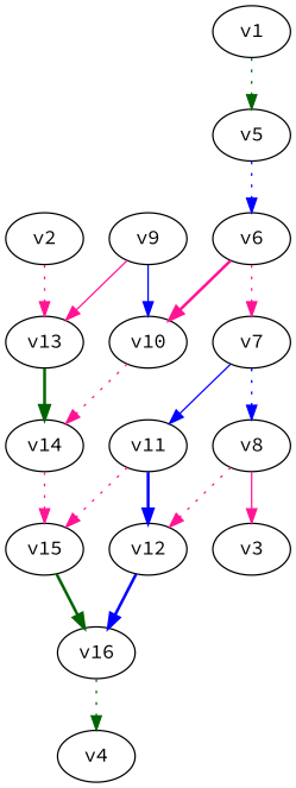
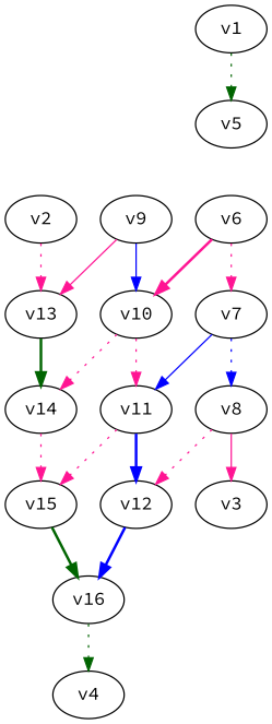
  digraph {
    fontname="Source Code Pro"
    multiplicity_factor=1
    overall_factor=1
    node [fontname="Source Code Pro" int_id=V_3_SCALAR_000]
    edge [color=deeppink fontname="Source Code Pro" pdg=1000 style=dotted]
    v5
    v6
    v1 [int_id=""]
    v13
    v14
    v2 [int_id=""]
    v7
    v10 [int_id=V_4_SCALAR_0000]
    v9
    v8
    v11 [int_id=V_4_SCALAR_0000]
    v3 [int_id=""]
    v12
    v15
    v16
    v4 [int_id=""]
-   v5 -> v6 [color=blue]
    v6 -> v7
    v6 -> v10 [lmb_index=2 style=bold]
    v1 -> v5 [color=darkgreen mom=p1]
    v13 -> v14 [color=darkgreen style=bold]
    v14 -> v15
    v2 -> v13 [mom=p2]
    v7 -> v8 [color=blue]
    v7 -> v11 [color=blue style=solid]
    v10 -> v14 [lmb_index=3]
+   v10 -> v11 [lmb_index=0]
    v9 -> v13 [style=solid]
    v9 -> v10 [color=blue style=solid]
    v8 -> v3 [mom=p3 style=solid]
    v8 -> v12
    v11 -> v12 [color=blue lmb_index=1 style=bold]
    v11 -> v15 [lmb_index=4]
    v12 -> v16 [color=blue lmb_index=5 style=bold]
    v15 -> v16 [color=darkgreen style=bold]
    v16 -> v4 [color=darkgreen mom=p4]
  }
